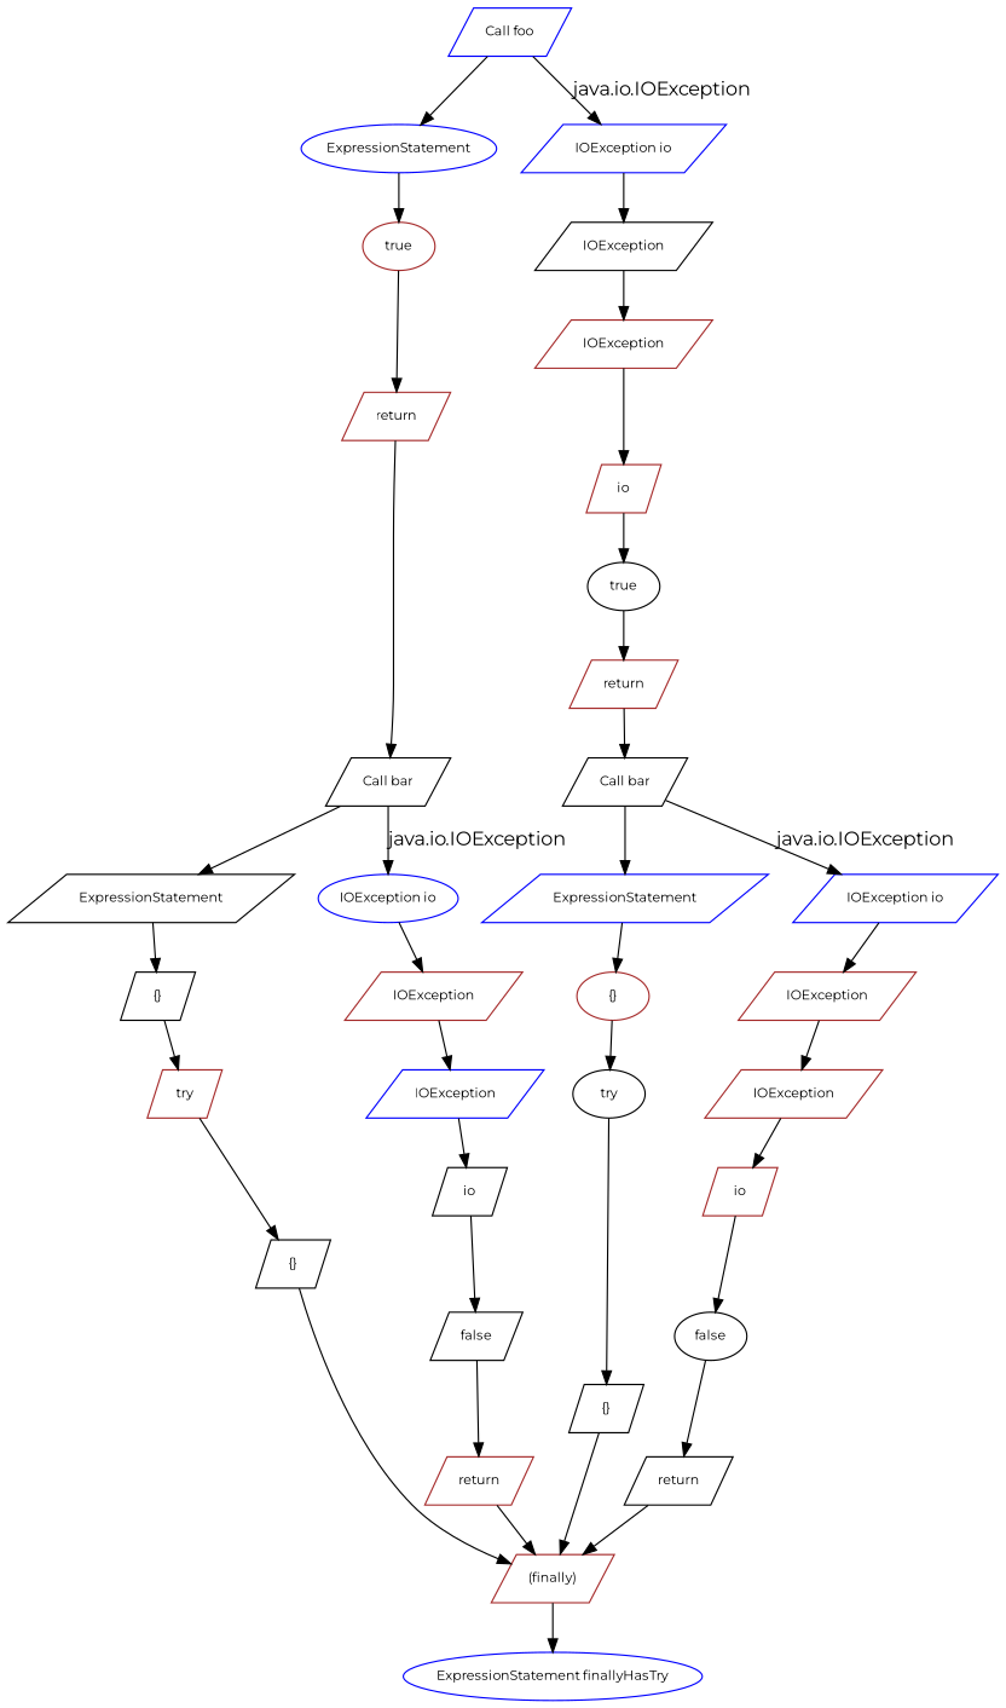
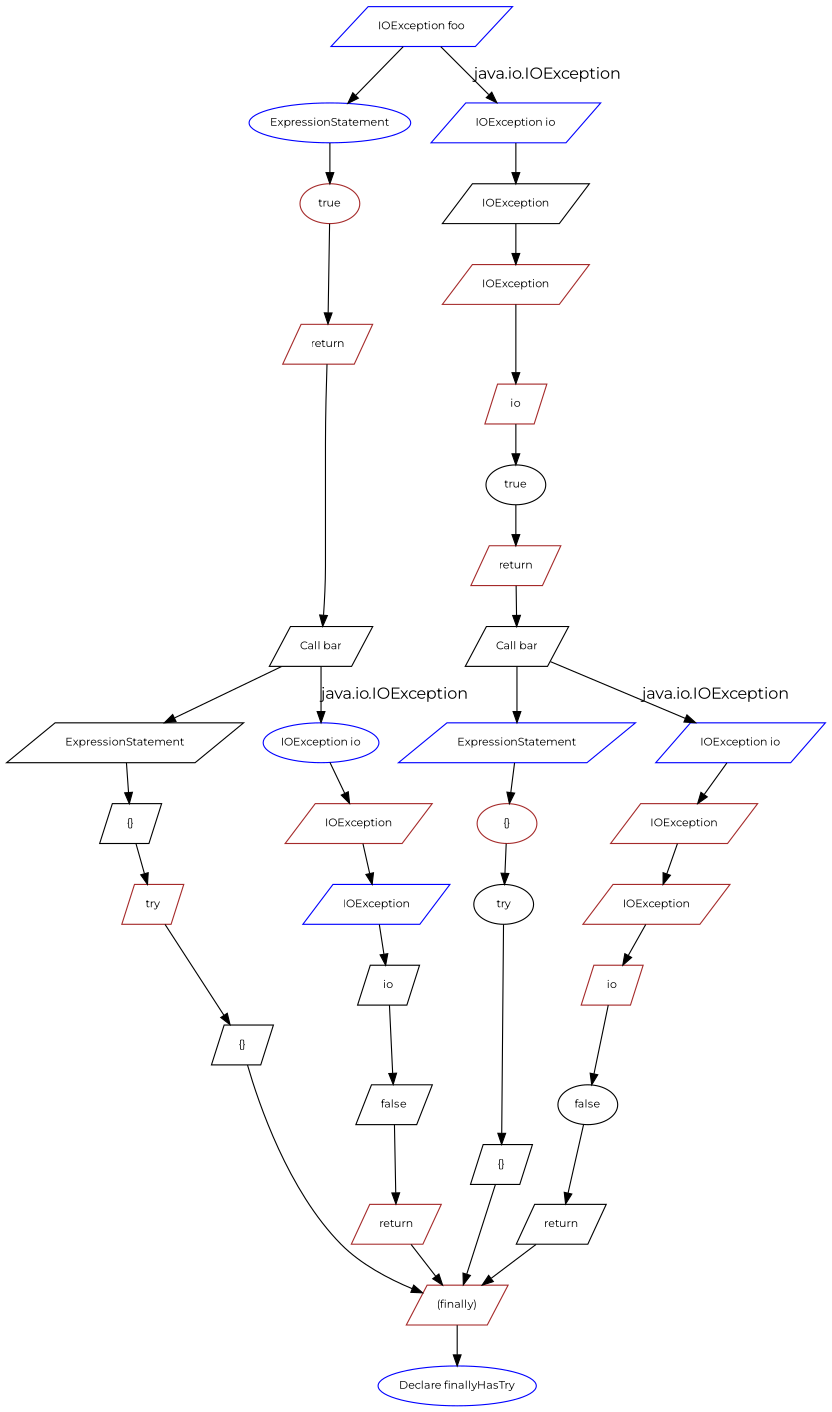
  digraph {
    fontname=Montserrat
    node [color=black fontname=Montserrat fontsize=10 shape=parallelogram]
    edge [fontname=Montserrat]
    n1 [label="{}"]
    n2 [color=brown label=try]
    n3 [label="{}"]
-   n4 [color=blue label="Call foo"]
+   n4 [color=blue label="IOException foo"]
    n5 [color=blue label=ExpressionStatement shape=ellipse]
    n6 [color=blue label="IOException io"]
    n7 [color=brown label=true shape=ellipse]
    n8 [label=IOException]
    n9 [color=brown label=return]
    n10 [label="{}"]
    n11 [color=brown label="(finally)"]
-   n12 [color=blue label="ExpressionStatement finallyHasTry" shape=ellipse]
+   n12 [color=blue label="Declare finallyHasTry" shape=ellipse]
    n13 [label=try shape=ellipse]
    n14 [color=brown label="{}" shape=ellipse]
    n15 [color=blue label=ExpressionStatement]
    n16 [label=return]
    n17 [label=false shape=ellipse]
    n18 [color=brown label=IOException]
    n19 [color=brown label=io]
    n20 [label=true shape=ellipse]
    n21 [label=ExpressionStatement]
    n22 [color=brown label=return]
    n23 [label=false]
    n24 [label=io]
    n25 [color=blue label=IOException]
    n26 [color=brown label=IOException]
    n27 [color=blue label="IOException io" shape=ellipse]
    n28 [label="Call bar"]
    n29 [color=brown label=io]
    n30 [color=brown label=IOException]
    n31 [color=brown label=IOException]
    n32 [color=blue label="IOException io"]
    n33 [label="Call bar"]
    n34 [color=brown label=return]
    n1 -> n2
    n2 -> n3
    n3 -> n11
    n4 -> n5
    n4 -> n6 [label="java.io.IOException"]
    n5 -> n7
    n6 -> n8
    n7 -> n9
    n8 -> n18
    n9 -> n28
    n10 -> n11
    n11 -> n12
    n13 -> n10
    n14 -> n13
    n15 -> n14
    n16 -> n11
    n17 -> n16
    n18 -> n19
    n19 -> n20
    n20 -> n34
    n21 -> n1
    n22 -> n11
    n23 -> n22
    n24 -> n23
    n25 -> n24
    n26 -> n25
    n27 -> n26
    n28 -> n21
    n28 -> n27 [label="java.io.IOException"]
    n29 -> n17
    n30 -> n29
    n31 -> n30
    n32 -> n31
    n33 -> n15
    n33 -> n32 [label="java.io.IOException"]
    n34 -> n33
  }
